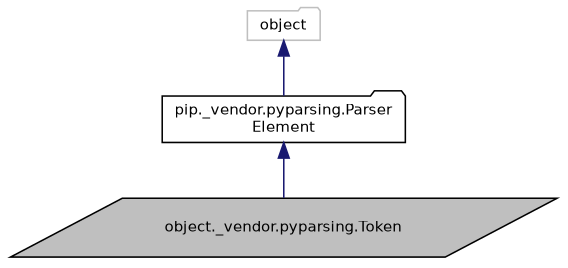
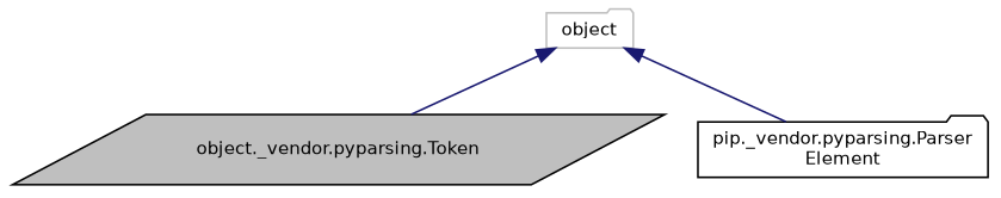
  digraph {
    node [color=black fillcolor=white fontname=Helvetica fontsize=10 shape=folder style=filled]
    edge [color=midnightblue dir=back fontname=Helvetica fontsize=10 labelfontname=Helvetica labelfontsize=10 style=solid]
    n1 [fillcolor=grey75 fontcolor=black height=0.2 label="object._vendor.pyparsing.Token" shape=parallelogram width=0.4]
    n2 [height=0.2 label="pip._vendor.pyparsing.Parser\lElement" width=0.4]
    n3 [color=grey75 height=0.2 label=object width=0.4]
-   n2 -> n1
+   n3 -> n1
    n3 -> n2
  }
